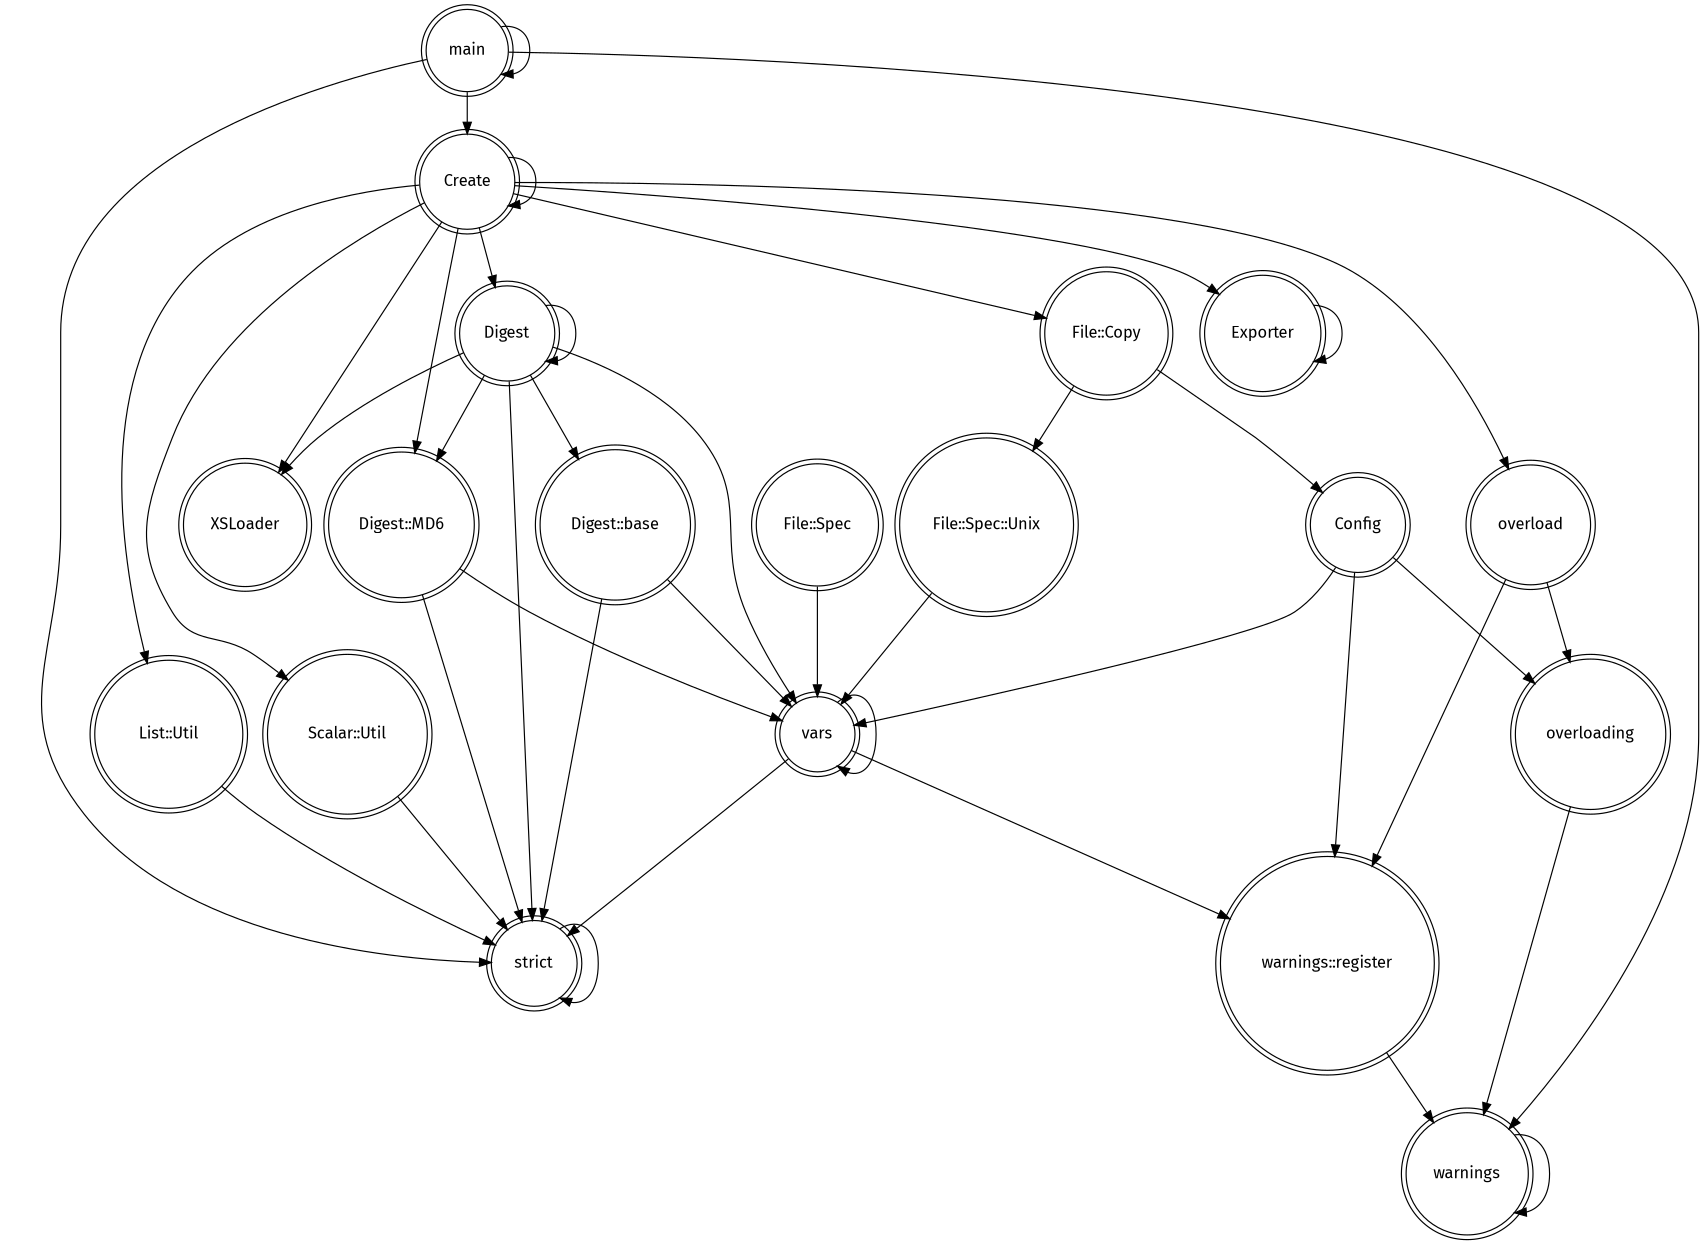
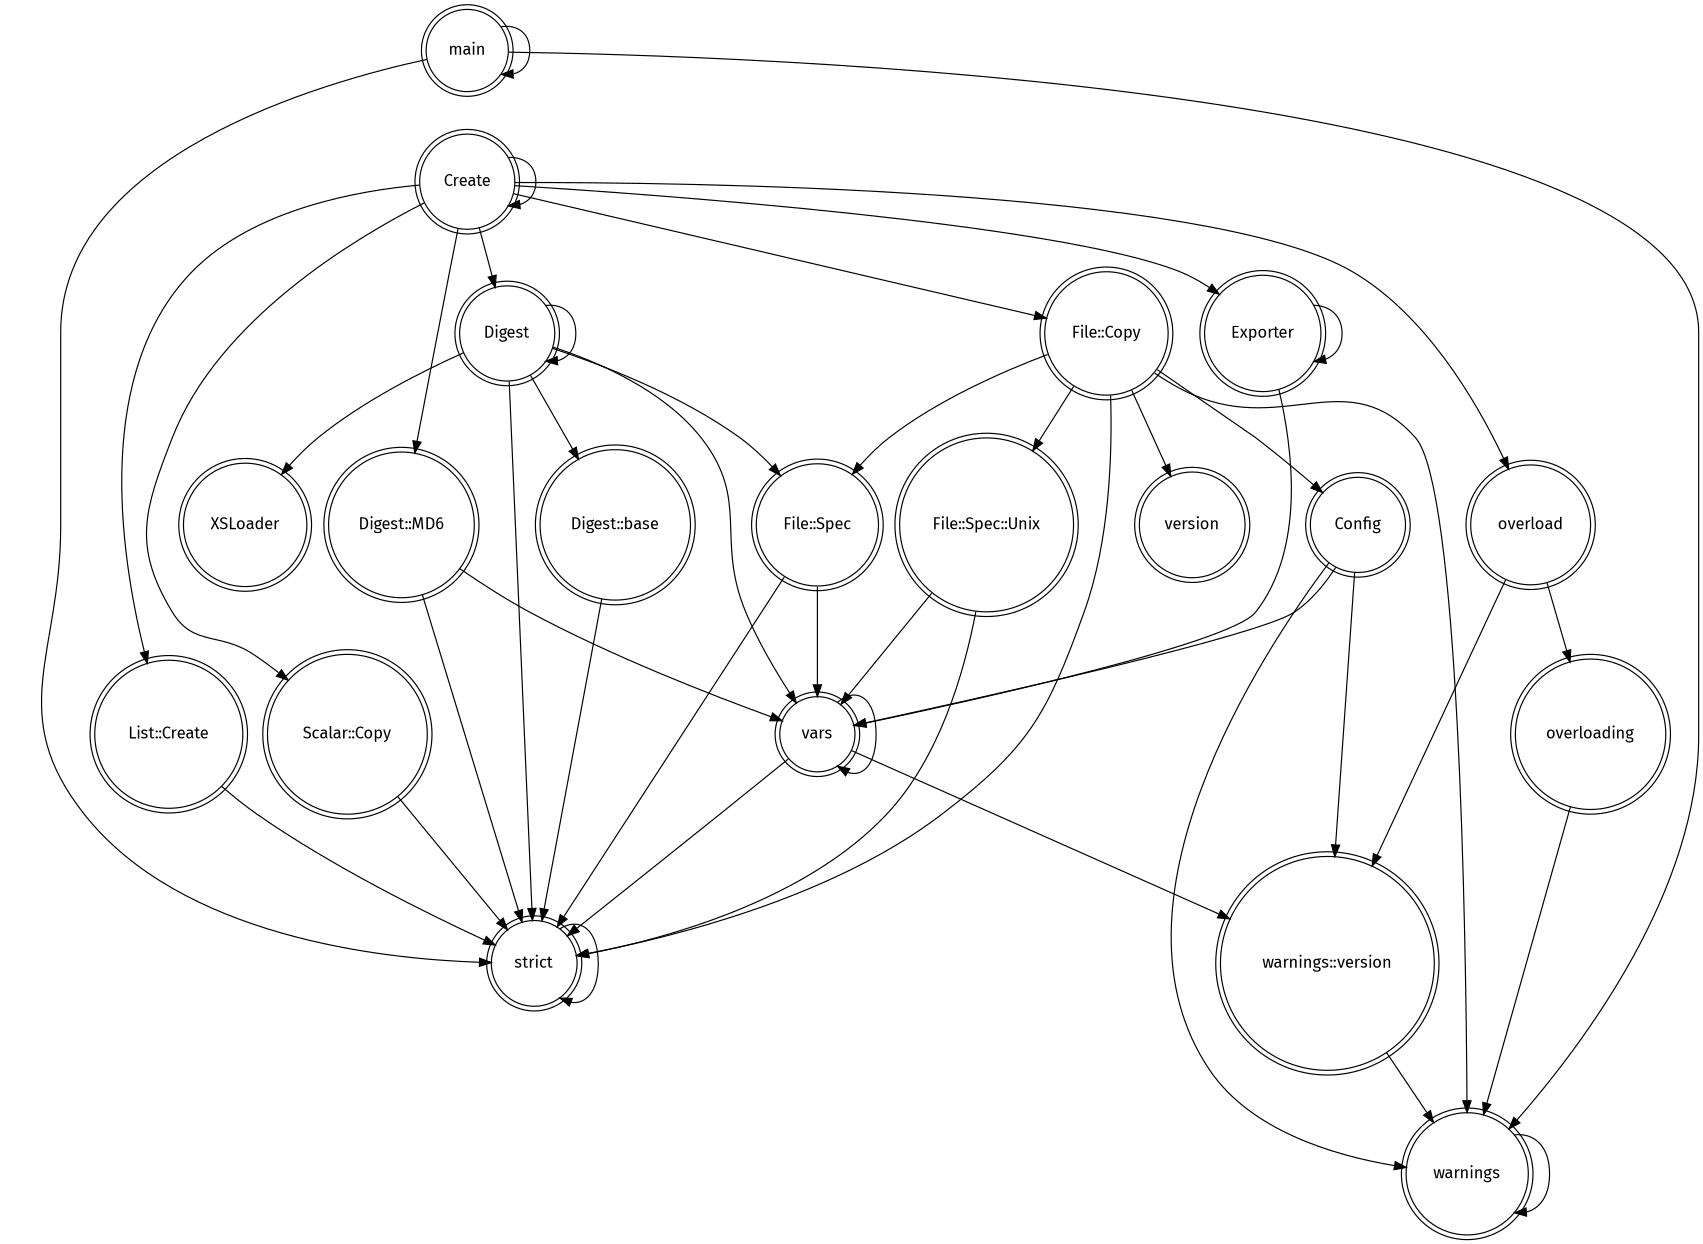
  digraph {
    fontname="Fira Sans"
    node [fontname="Fira Sans" shape=doublecircle]
    edge [fontname="Fira Sans"]
    n1 [label="Digest::MD6"]
    "strict"
    vars
-   "warnings::register"
+   "warnings::register" [label="warnings::version"]
    main
    Create
    warnings
-   "Scalar::Util"
+   "Scalar::Util" [label="Scalar::Copy"]
    Digest
    "File::Copy"
    Exporter
-   "List::Util"
+   "List::Util" [label="List::Create"]
    XSLoader
    overload
    "Digest::base"
    "File::Spec::Unix"
    "File::Spec"
    Config
+   version
    overloading
    n1 -> "strict"
    n1 -> vars
    "strict" -> "strict"
    vars -> "strict"
    vars -> vars
    vars -> "warnings::register"
    "warnings::register" -> warnings
    main -> "strict"
    main -> main
-   main -> Create
    main -> warnings
    Create -> n1
    Create -> Create
    Create -> "Scalar::Util"
    Create -> Digest
    Create -> "File::Copy"
    Create -> Exporter
    Create -> "List::Util"
-   Create -> XSLoader
    Create -> overload
    warnings -> warnings
    "Scalar::Util" -> "strict"
-   Digest -> n1
+   Digest -> "File::Spec"
    Digest -> "strict"
    Digest -> vars
    Digest -> Digest
    Digest -> XSLoader
    Digest -> "Digest::base"
+   "File::Copy" -> "strict"
+   "File::Copy" -> warnings
    "File::Copy" -> "File::Spec::Unix"
+   "File::Copy" -> "File::Spec"
    "File::Copy" -> Config
+   "File::Copy" -> version
    Exporter -> Exporter
    "List::Util" -> "strict"
    overload -> "warnings::register"
    overload -> overloading
    "Digest::base" -> "strict"
-   "Digest::base" -> vars
+   Exporter -> vars
+   "File::Spec::Unix" -> "strict"
    "File::Spec::Unix" -> vars
+   "File::Spec" -> "strict"
    "File::Spec" -> vars
    Config -> vars
    Config -> "warnings::register"
-   Config -> overloading
+   Config -> warnings
    overloading -> warnings
  }
